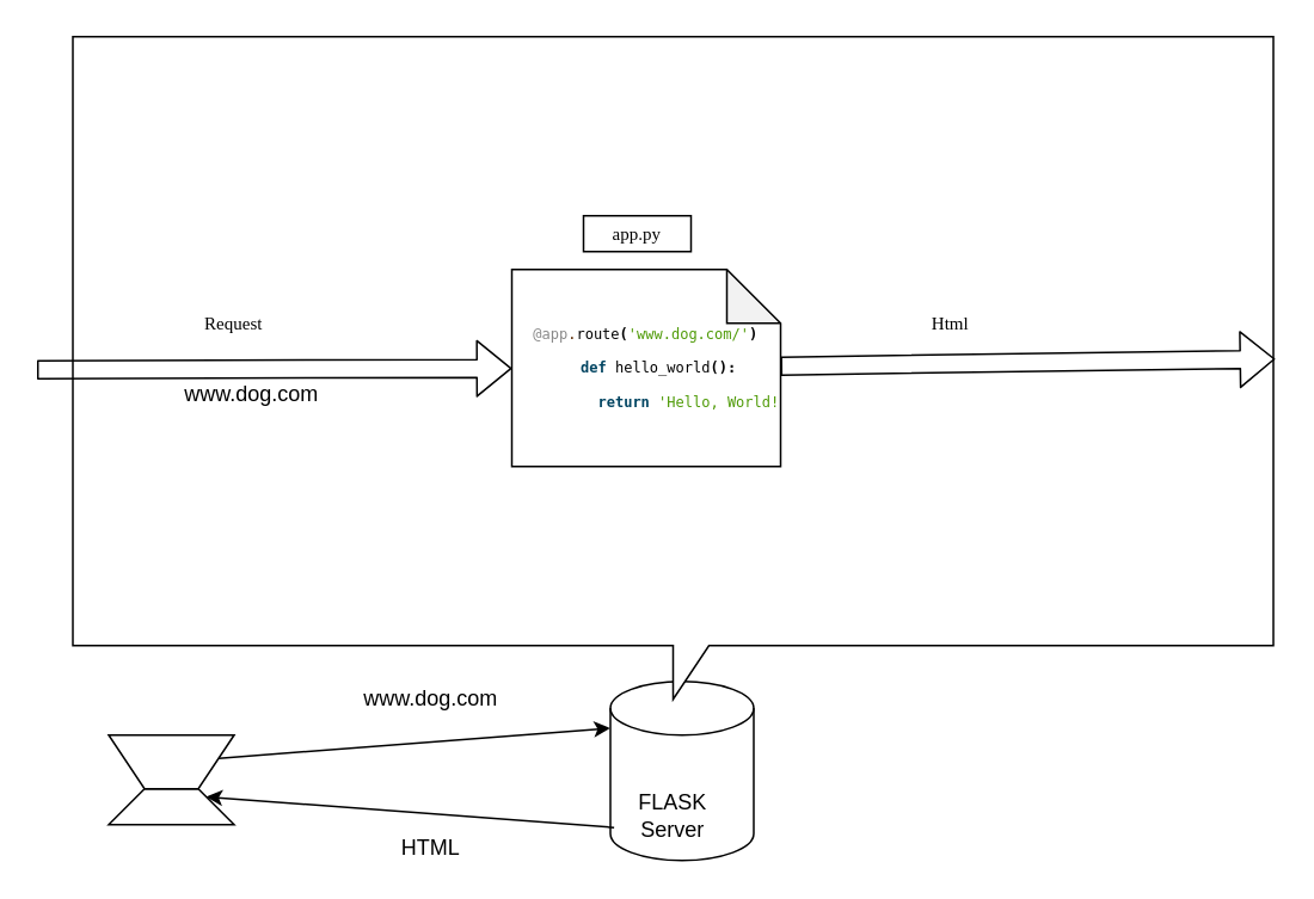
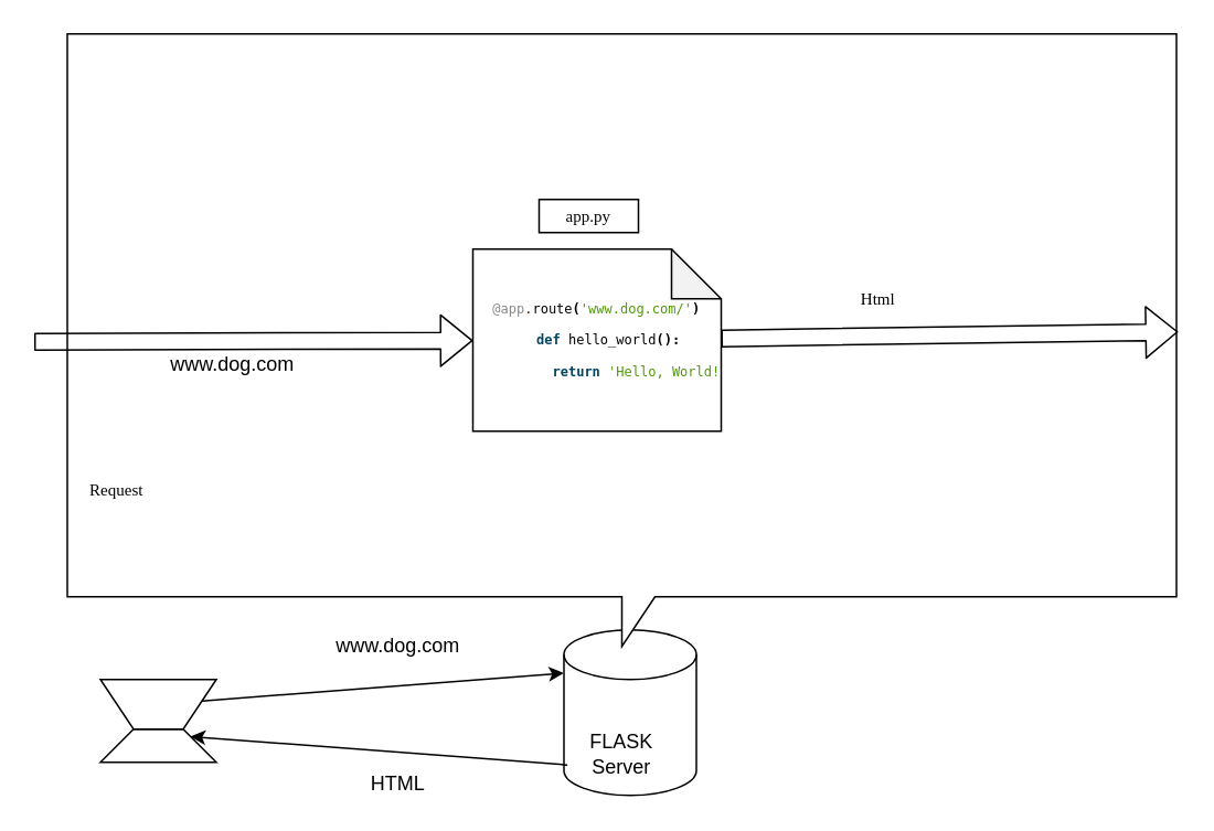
  <mxCell id="0" />
  <mxCell id="1" parent="0" />
  <mxCell id="2" value="" style="shape=trapezoid;perimeter=trapezoidPerimeter;whiteSpace=wrap;html=1;fixedSize=1;" vertex="1" parent="1"><mxGeometry x="60" y="440" width="70" height="20" as="geometry" /></mxCell>
  <mxCell id="3" value="" style="shape=trapezoid;perimeter=trapezoidPerimeter;whiteSpace=wrap;html=1;fixedSize=1;rotation=-180;" vertex="1" parent="1"><mxGeometry x="60" y="410" width="70" height="30" as="geometry" /></mxCell>
  <mxCell id="4" value="" style="endArrow=classic;html=1;entryX=-0.002;entryY=0.261;entryDx=0;entryDy=0;entryPerimeter=0;" edge="1" parent="1" source="3" target="6"><mxGeometry width="50" height="50" relative="1" as="geometry"><mxPoint x="470" y="390" as="sourcePoint" /><mxPoint x="320" y="425" as="targetPoint" /></mxGeometry></mxCell>
  <mxCell id="5" value="www.dog.com" style="text;html=1;strokeColor=none;fillColor=none;align=center;verticalAlign=middle;whiteSpace=wrap;rounded=0;" vertex="1" parent="1"><mxGeometry x="220" y="380" width="40" height="20" as="geometry" /></mxCell>
  <mxCell id="6" value="" style="shape=cylinder3;whiteSpace=wrap;html=1;boundedLbl=1;backgroundOutline=1;size=15;" vertex="1" parent="1"><mxGeometry x="340" y="380" width="80" height="100" as="geometry" /></mxCell>
  <mxCell id="7" value="FLASK Server" style="text;html=1;strokeColor=none;fillColor=none;align=center;verticalAlign=middle;whiteSpace=wrap;rounded=0;" vertex="1" parent="1"><mxGeometry x="355" y="445" width="40" height="20" as="geometry" /></mxCell>
  <mxCell id="8" value="" style="endArrow=classic;html=1;exitX=0.026;exitY=0.816;exitDx=0;exitDy=0;exitPerimeter=0;entryX=1;entryY=0;entryDx=0;entryDy=0;" edge="1" parent="1" source="6" target="2"><mxGeometry width="50" height="50" relative="1" as="geometry"><mxPoint x="360" y="390" as="sourcePoint" /><mxPoint x="410" y="340" as="targetPoint" /></mxGeometry></mxCell>
  <mxCell id="9" value="HTML" style="text;html=1;strokeColor=none;fillColor=none;align=center;verticalAlign=middle;whiteSpace=wrap;rounded=0;" vertex="1" parent="1"><mxGeometry x="220" y="465" width="40" height="15" as="geometry" /></mxCell>
  <mxCell id="10" value="" style="shape=callout;whiteSpace=wrap;html=1;perimeter=calloutPerimeter;fontFamily=Verdana;rotation=0;" vertex="1" parent="1"><mxGeometry x="40" y="20" width="670" height="370" as="geometry" /></mxCell>
  <mxCell id="11" value="app.py" style="rounded=0;whiteSpace=wrap;html=1;fontFamily=Verdana;fontSize=10;" vertex="1" parent="1"><mxGeometry x="325" y="120" width="60" height="20" as="geometry" /></mxCell>
  <mxCell id="12" value="&lt;pre style=&quot;overflow: auto hidden ; font-family: &amp;#34;consolas&amp;#34; , &amp;#34;menlo&amp;#34; , &amp;#34;dejavu sans mono&amp;#34; , &amp;#34;bitstream vera sans mono&amp;#34; , monospace ; font-size: 8px ; margin-top: 0px ; margin-bottom: 0px ; padding: 0px ; line-height: 19.125px ; color: rgb(62 , 67 , 73)&quot;&gt;&lt;span class=&quot;nd&quot; style=&quot;color: rgb(136 , 136 , 136)&quot;&gt;@app&lt;/span&gt;&lt;span class=&quot;o&quot; style=&quot;color: rgb(88 , 40 , 0)&quot;&gt;.&lt;/span&gt;&lt;span class=&quot;n&quot; style=&quot;color: rgb(0 , 0 , 0)&quot;&gt;route&lt;/span&gt;&lt;span class=&quot;p&quot; style=&quot;color: rgb(0 , 0 , 0) ; font-weight: bold&quot;&gt;(&lt;/span&gt;&lt;span class=&quot;s1&quot; style=&quot;color: rgb(78 , 154 , 6)&quot;&gt;'www.dog.com/'&lt;/span&gt;&lt;span class=&quot;p&quot; style=&quot;color: rgb(0 , 0 , 0) ; font-weight: bold&quot;&gt;)&lt;/span&gt;&lt;br&gt;&lt;span class=&quot;k&quot; style=&quot;color: rgb(0 , 68 , 97) ; font-weight: bold&quot;&gt;   def&lt;/span&gt; &lt;span class=&quot;nf&quot; style=&quot;color: rgb(0 , 0 , 0)&quot;&gt;hello_world&lt;/span&gt;&lt;span class=&quot;p&quot; style=&quot;color: rgb(0 , 0 , 0) ; font-weight: bold&quot;&gt;():&lt;/span&gt;&lt;br&gt;          &lt;span class=&quot;k&quot; style=&quot;color: rgb(0 , 68 , 97) ; font-weight: bold&quot;&gt;return&lt;/span&gt; &lt;span class=&quot;s1&quot; style=&quot;color: rgb(78 , 154 , 6)&quot;&gt;'Hello, World!&lt;/span&gt;&lt;/pre&gt;" style="shape=note;whiteSpace=wrap;html=1;backgroundOutline=1;darkOpacity=0.05;fontFamily=Verdana;fontSize=10;" vertex="1" parent="1"><mxGeometry x="285" y="150" width="150" height="110" as="geometry" /></mxCell>
  <mxCell id="13" value="" style="shape=flexArrow;endArrow=classic;html=1;fontFamily=Verdana;fontSize=10;" edge="1" parent="1" target="12"><mxGeometry width="50" height="50" relative="1" as="geometry"><mxPoint x="20" y="206" as="sourcePoint" /><mxPoint x="70" y="160" as="targetPoint" /></mxGeometry></mxCell>
- <mxCell id="14" value="Request" style="text;html=1;strokeColor=none;fillColor=none;align=center;verticalAlign=middle;whiteSpace=wrap;rounded=0;fontFamily=Verdana;fontSize=10;" vertex="1" parent="1"><mxGeometry x="110" y="170" width="40" height="20" as="geometry" /></mxCell>
+ <mxCell id="14" value="Request" style="text;html=1;strokeColor=none;fillColor=none;align=center;verticalAlign=middle;whiteSpace=wrap;rounded=0;fontFamily=Verdana;fontSize=10;" vertex="1" parent="1"><mxGeometry x="50" y="285" width="40" height="20" as="geometry" /></mxCell>
  <mxCell id="15" value="" style="shape=flexArrow;endArrow=classic;html=1;fontFamily=Verdana;fontSize=10;" edge="1" parent="1" source="12"><mxGeometry width="50" height="50" relative="1" as="geometry"><mxPoint x="360" y="230" as="sourcePoint" /><mxPoint x="711" y="200" as="targetPoint" /></mxGeometry></mxCell>
  <mxCell id="16" value="Html" style="text;html=1;strokeColor=none;fillColor=none;align=center;verticalAlign=middle;whiteSpace=wrap;rounded=0;fontFamily=Verdana;fontSize=10;" vertex="1" parent="1"><mxGeometry x="510" y="170" width="40" height="20" as="geometry" /></mxCell>
  <mxCell id="17" value="www.dog.com" style="text;html=1;strokeColor=none;fillColor=none;align=center;verticalAlign=middle;whiteSpace=wrap;rounded=0;" vertex="1" parent="1"><mxGeometry x="120" y="210" width="40" height="20" as="geometry" /></mxCell>
